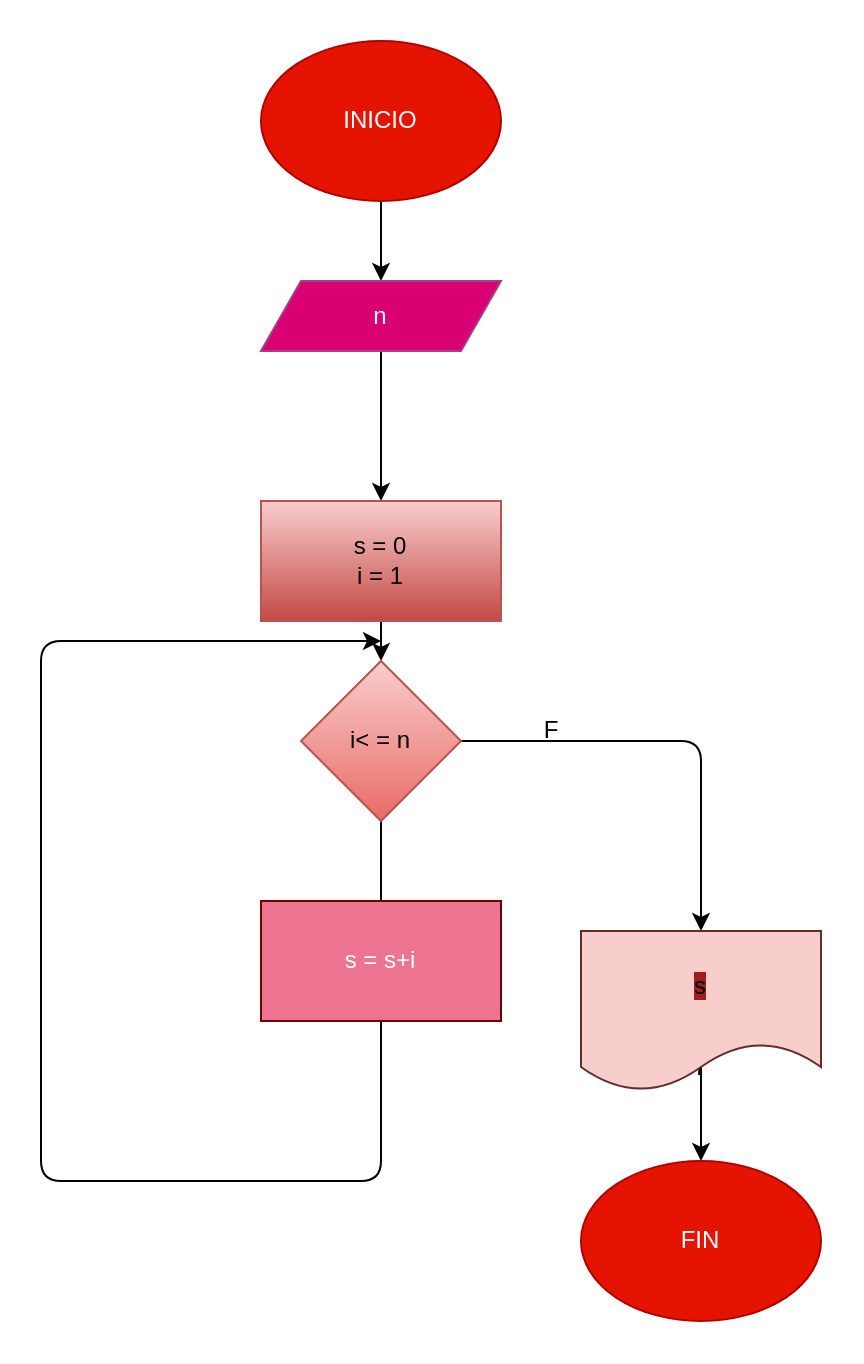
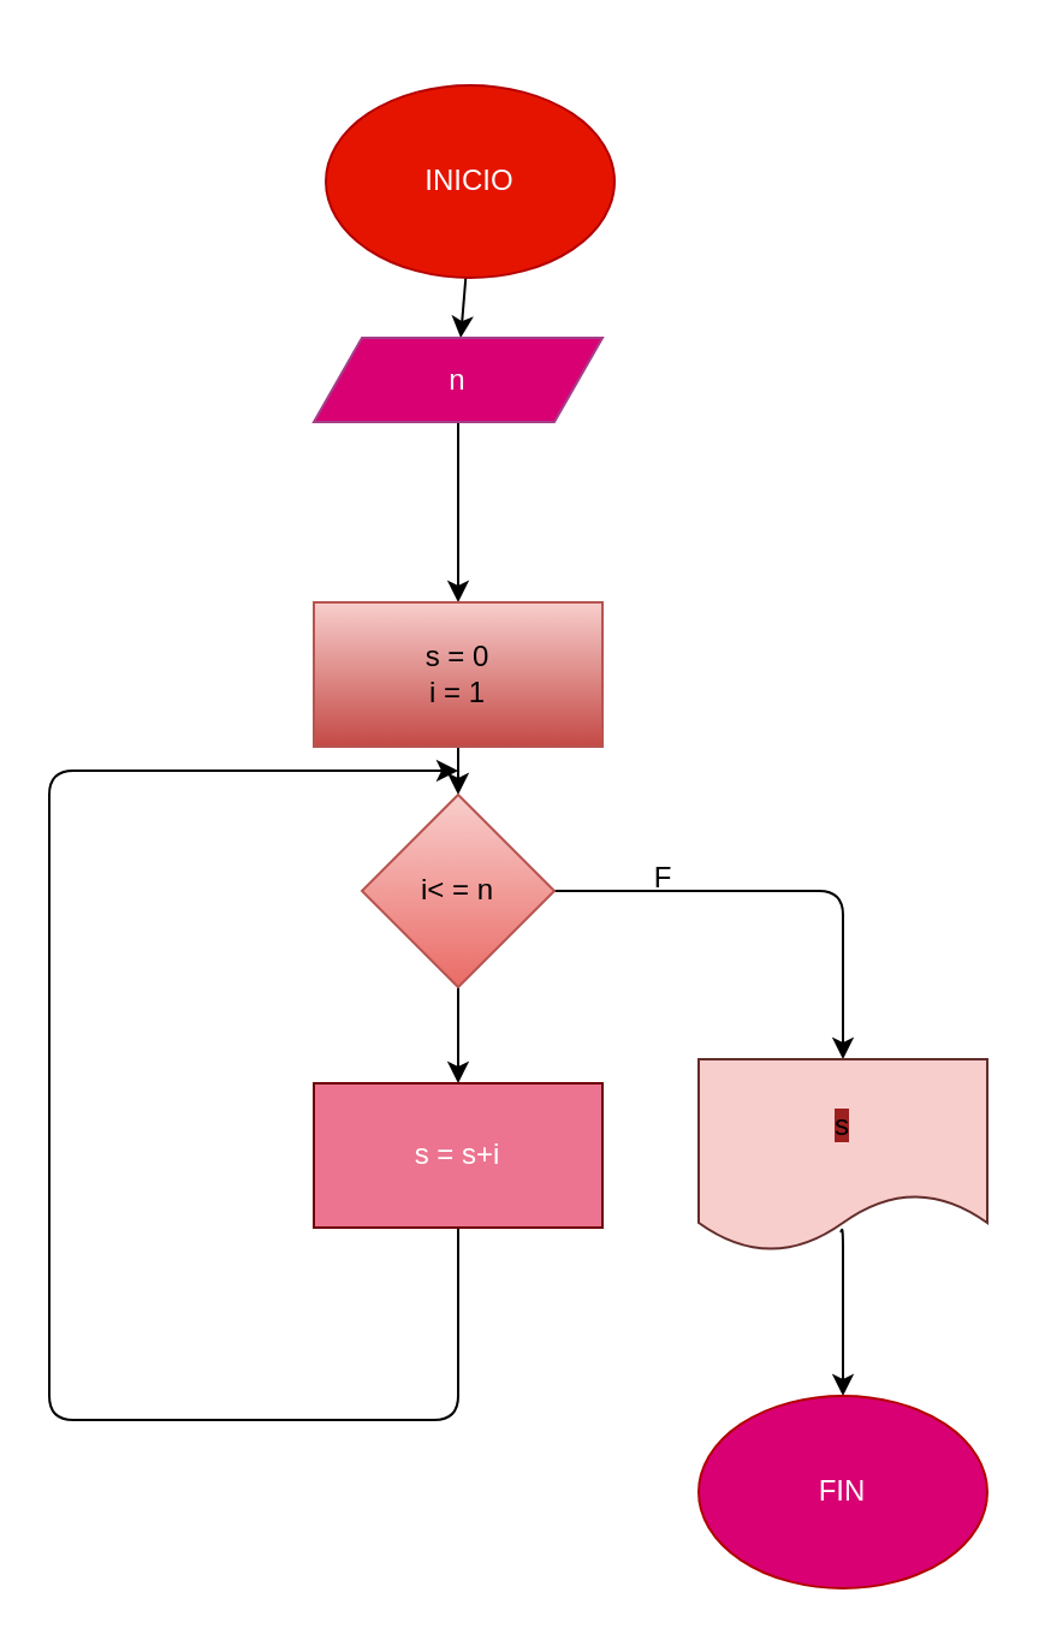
  <mxCell id="0" />
  <mxCell id="1" parent="0" />
  <mxCell id="2" style="edgeStyle=none;html=1;" edge="1" parent="1" source="3" target="5"><mxGeometry relative="1" as="geometry"><mxPoint x="190" y="150" as="targetPoint" /></mxGeometry></mxCell>
- <mxCell id="3" value="INICIO" style="ellipse;whiteSpace=wrap;html=1;fillColor=#e51400;fontColor=#ffffff;strokeColor=#B20000;" vertex="1" parent="1"><mxGeometry x="130" y="20" width="120" height="80" as="geometry" /></mxCell>
+ <mxCell id="3" value="INICIO" style="ellipse;whiteSpace=wrap;html=1;fillColor=#e51400;fontColor=#ffffff;strokeColor=#B20000;" vertex="1" parent="1"><mxGeometry x="135" y="35" width="120" height="80" as="geometry" /></mxCell>
  <mxCell id="4" style="edgeStyle=none;html=1;" edge="1" parent="1" source="5" target="7"><mxGeometry relative="1" as="geometry"><mxPoint x="190" y="250" as="targetPoint" /></mxGeometry></mxCell>
  <mxCell id="5" value="n" style="shape=parallelogram;perimeter=parallelogramPerimeter;whiteSpace=wrap;html=1;fixedSize=1;strokeColor=#A53D89;fillColor=#d80073;fontColor=#ffffff;" vertex="1" parent="1"><mxGeometry x="130" y="140" width="120" height="35" as="geometry" /></mxCell>
  <mxCell id="6" style="edgeStyle=none;html=1;" edge="1" parent="1" source="7" target="10"><mxGeometry relative="1" as="geometry"><mxPoint x="190" y="350" as="targetPoint" /></mxGeometry></mxCell>
  <mxCell id="7" value="s = 0&lt;br&gt;i = 1" style="rounded=0;whiteSpace=wrap;html=1;fillColor=#f8cecc;gradientColor=#c44945;strokeColor=#b85450;" vertex="1" parent="1"><mxGeometry x="130" y="250" width="120" height="60" as="geometry" /></mxCell>
  <mxCell id="8" style="edgeStyle=none;html=1;exitX=1;exitY=0.5;exitDx=0;exitDy=0;" edge="1" parent="1" source="10" target="12"><mxGeometry relative="1" as="geometry"><mxPoint x="350" y="480" as="targetPoint" /><Array as="points"><mxPoint x="350" y="370" /></Array></mxGeometry></mxCell>
- <mxCell id="9" style="edgeStyle=none;html=1;endArrow=none;" edge="1" parent="1" source="10" target="15"><mxGeometry relative="1" as="geometry"><mxPoint x="190" y="470" as="targetPoint" /></mxGeometry></mxCell>
+ <mxCell id="9" style="edgeStyle=none;html=1;" edge="1" parent="1" source="10" target="15"><mxGeometry relative="1" as="geometry"><mxPoint x="190" y="470" as="targetPoint" /></mxGeometry></mxCell>
  <mxCell id="10" value="i&amp;lt; = n" style="rhombus;whiteSpace=wrap;html=1;fillColor=#f8cecc;gradientColor=#ea6b66;strokeColor=#b85450;" vertex="1" parent="1"><mxGeometry x="150" y="330" width="80" height="80" as="geometry" /></mxCell>
  <mxCell id="11" style="edgeStyle=none;html=1;exitX=0.492;exitY=0.9;exitDx=0;exitDy=0;exitPerimeter=0;" edge="1" parent="1" source="12"><mxGeometry relative="1" as="geometry"><mxPoint x="350" y="580" as="targetPoint" /><Array as="points"><mxPoint x="350" y="510" /></Array></mxGeometry></mxCell>
- <mxCell id="12" value="&lt;span style=&quot;background-color: rgb(157, 32, 32);&quot;&gt;s&lt;/span&gt;" style="shape=document;whiteSpace=wrap;html=1;boundedLbl=1;fillColor=#f8cecc;strokeColor=#632D2B;" vertex="1" parent="1"><mxGeometry x="290" y="465" width="120" height="80" as="geometry" /></mxCell>
- <mxCell id="13" value="FIN" style="ellipse;whiteSpace=wrap;html=1;fillColor=#e51400;fontColor=#ffffff;strokeColor=#B20000;" vertex="1" parent="1"><mxGeometry x="290" y="580" width="120" height="80" as="geometry" /></mxCell>
+ <mxCell id="12" value="&lt;span style=&quot;background-color: rgb(157, 32, 32);&quot;&gt;s&lt;/span&gt;" style="shape=document;whiteSpace=wrap;html=1;boundedLbl=1;fillColor=#f8cecc;strokeColor=#632D2B;" vertex="1" parent="1"><mxGeometry x="290" y="440" width="120" height="80" as="geometry" /></mxCell>
+ <mxCell id="13" value="FIN" style="ellipse;whiteSpace=wrap;html=1;fillColor=#d80073;fontColor=#ffffff;strokeColor=#B20000;" vertex="1" parent="1"><mxGeometry x="290" y="580" width="120" height="80" as="geometry" /></mxCell>
  <mxCell id="14" style="edgeStyle=none;html=1;" edge="1" parent="1" source="15"><mxGeometry relative="1" as="geometry"><mxPoint x="190" y="320" as="targetPoint" /><Array as="points"><mxPoint x="190" y="590" /><mxPoint x="20" y="590" /><mxPoint x="20" y="370" /><mxPoint x="20" y="320" /></Array></mxGeometry></mxCell>
  <mxCell id="15" value="s = s+i" style="rounded=0;whiteSpace=wrap;html=1;fillColor=#ec7490;fontColor=#ffffff;strokeColor=#6F0000;" vertex="1" parent="1"><mxGeometry x="130" y="450" width="120" height="60" as="geometry" /></mxCell>
  <mxCell id="16" value="F" style="text;html=1;align=center;verticalAlign=middle;resizable=0;points=[];autosize=1;strokeColor=none;fillColor=none;" vertex="1" parent="1"><mxGeometry x="260" y="350" width="30" height="30" as="geometry" /></mxCell>
